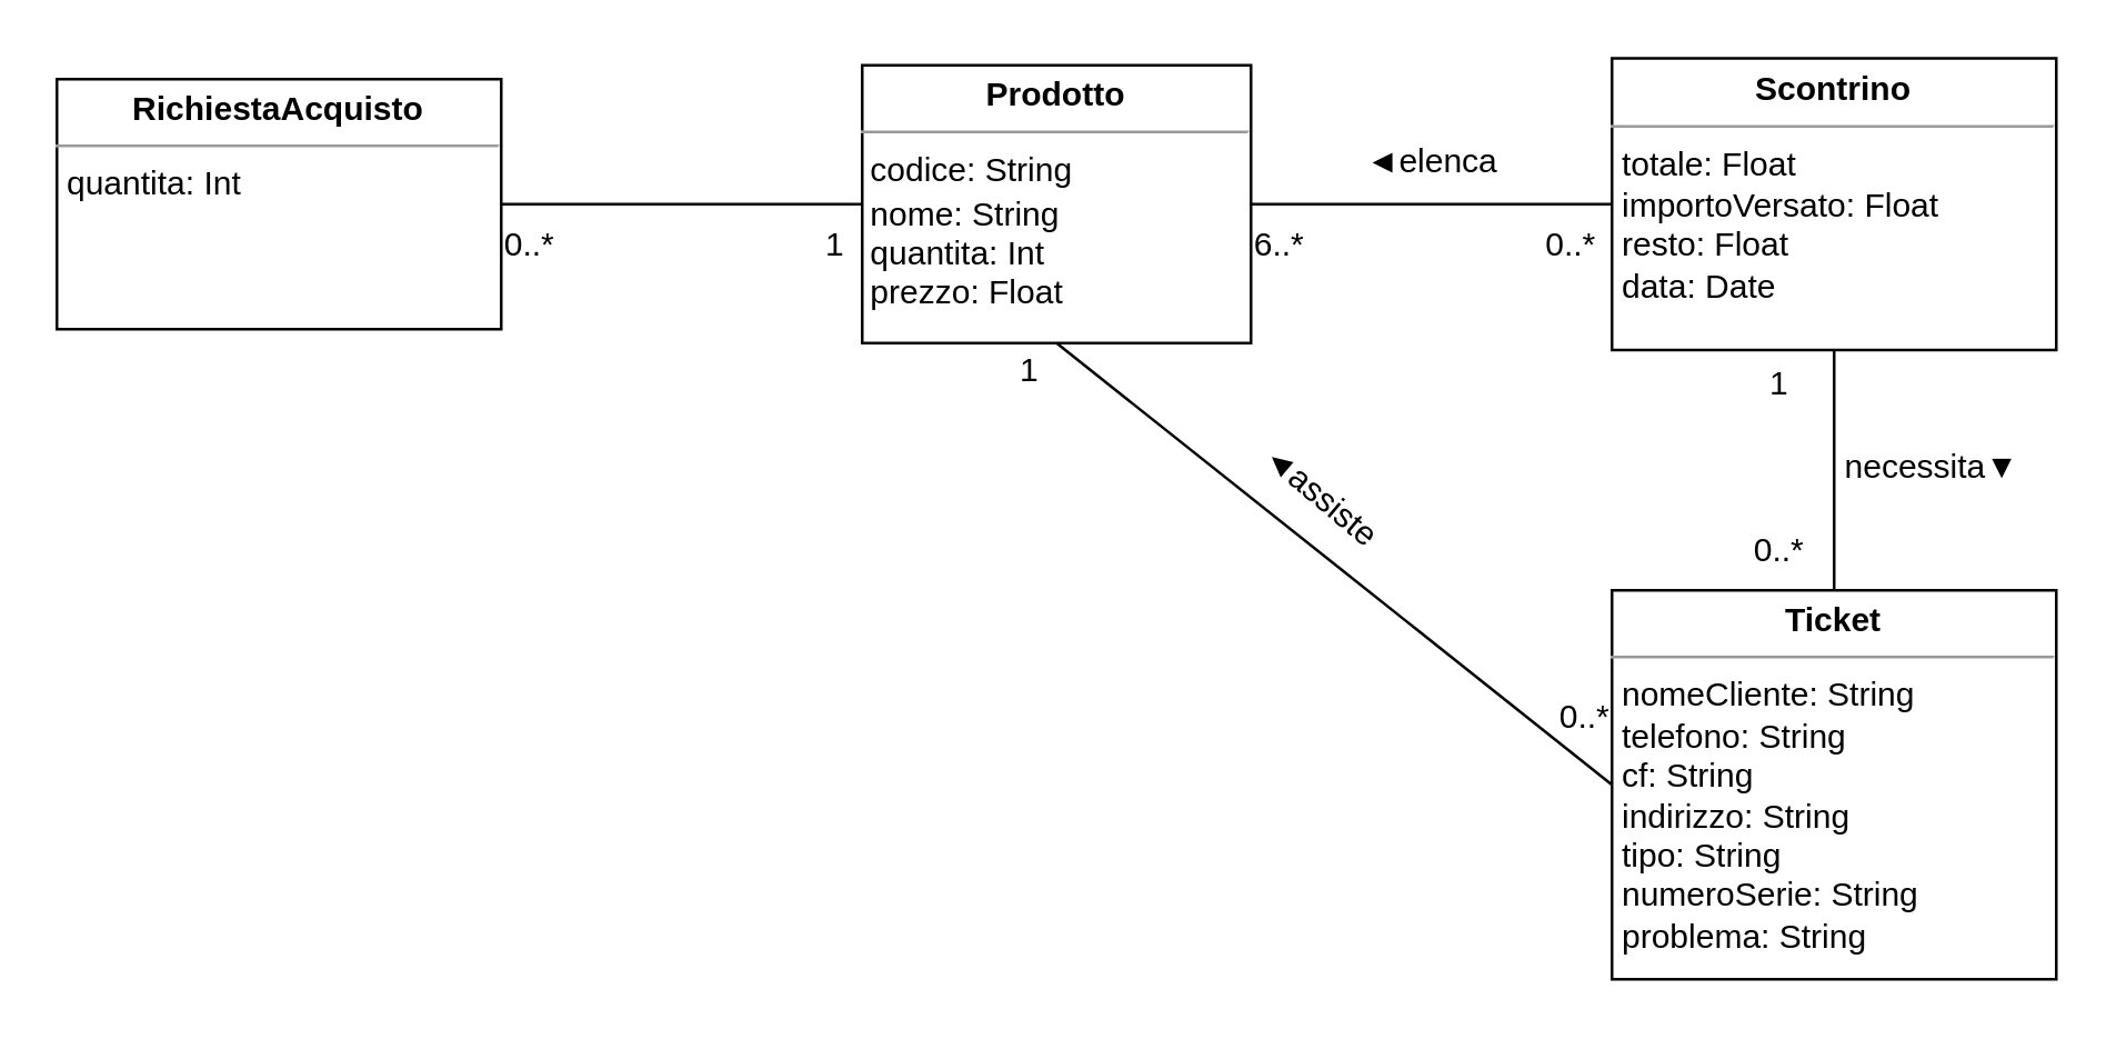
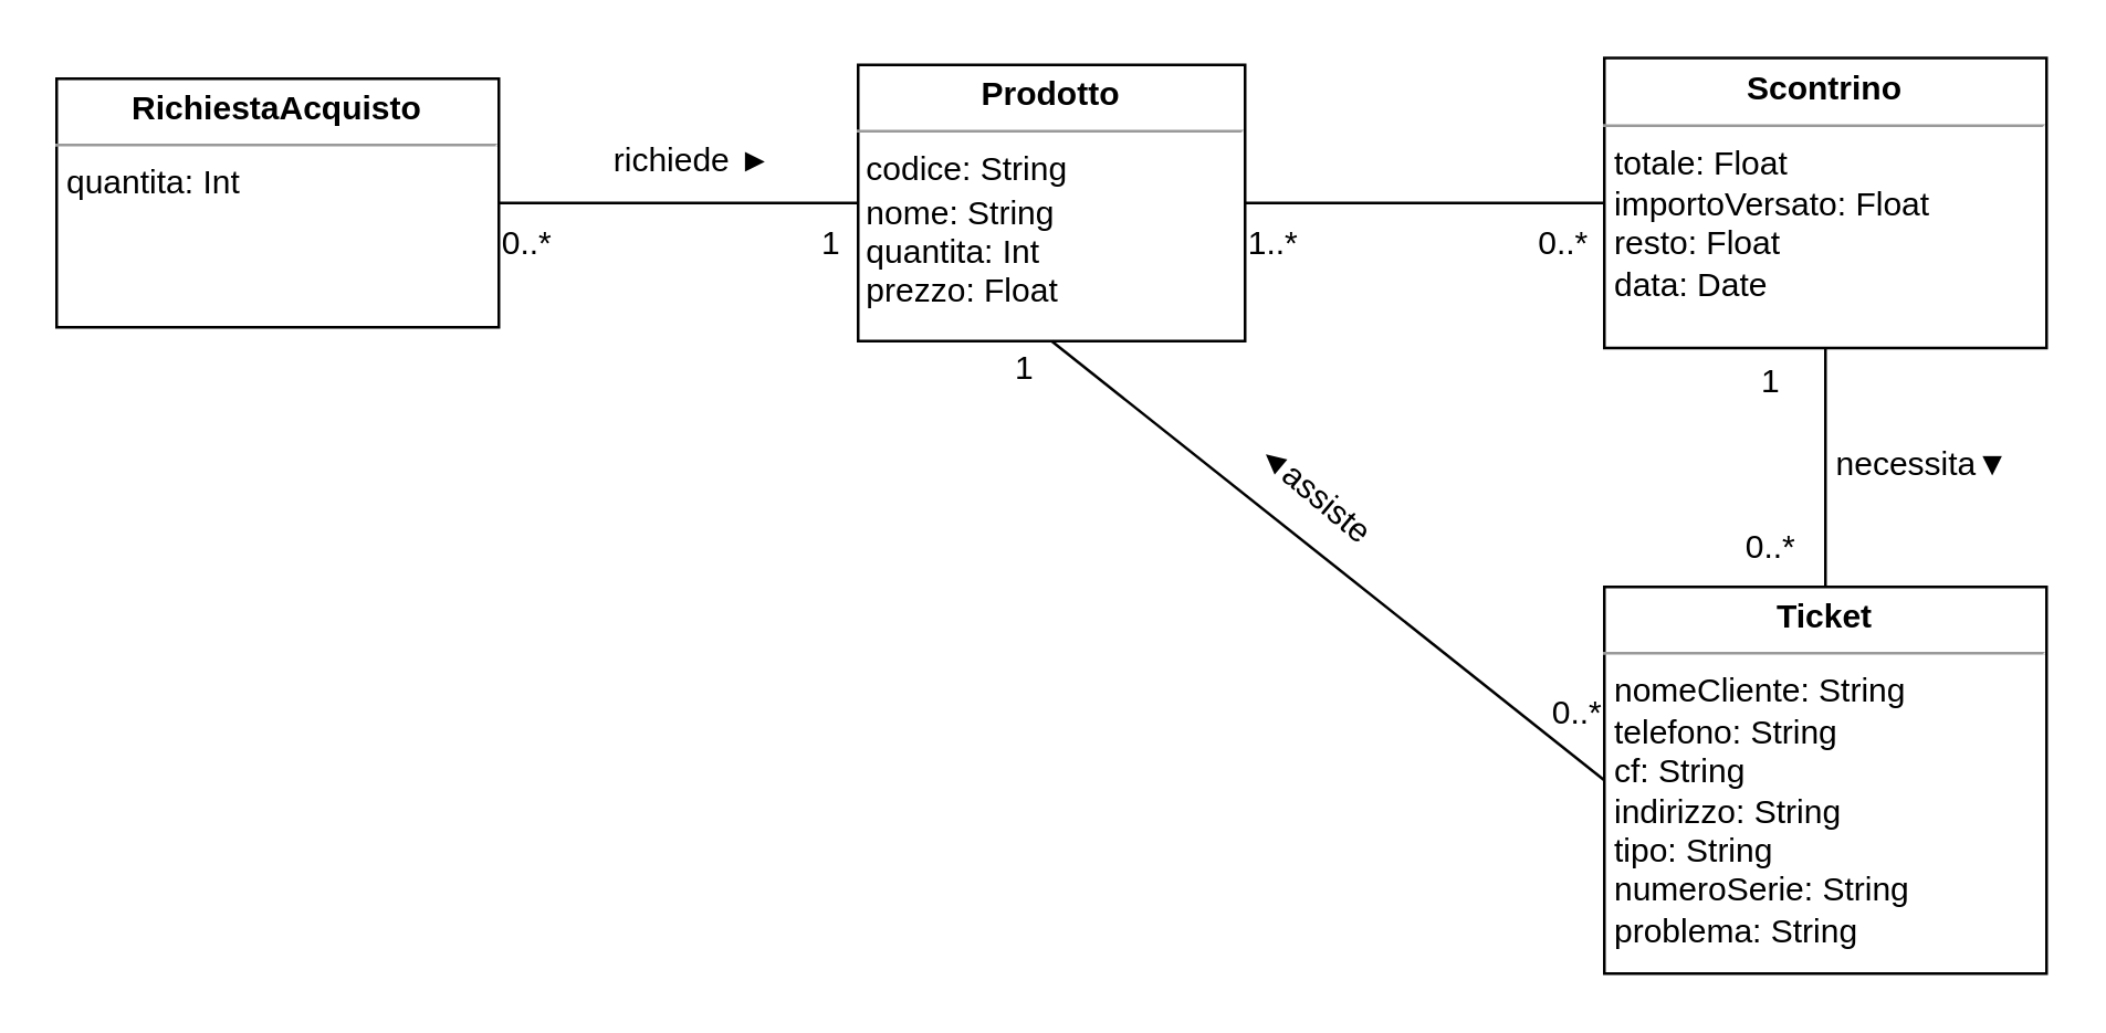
  <mxCell id="0" />
  <mxCell id="1" parent="0" />
  <mxCell id="2" value="&lt;p style=&quot;margin: 0px ; margin-top: 4px ; text-align: center&quot;&gt;&lt;b&gt;RichiestaAcquisto&lt;/b&gt;&lt;/p&gt;&lt;hr size=&quot;1&quot;&gt;&lt;p style=&quot;margin: 0px ; margin-left: 4px&quot;&gt;quantita: Int&lt;/p&gt;&lt;p style=&quot;margin: 0px ; margin-left: 4px&quot;&gt;&lt;br&gt;&lt;/p&gt;" style="verticalAlign=top;align=left;overflow=fill;fontSize=12;fontFamily=Helvetica;html=1;" vertex="1" parent="1"><mxGeometry x="20" y="28" width="160" height="90" as="geometry" /></mxCell>
  <mxCell id="3" value="&lt;p style=&quot;margin: 0px ; margin-top: 4px ; text-align: center&quot;&gt;&lt;b&gt;Prodotto&lt;/b&gt;&lt;/p&gt;&lt;hr size=&quot;1&quot;&gt;&lt;div style=&quot;height: 2px&quot;&gt;&amp;nbsp;codice: String&lt;/div&gt;&lt;div style=&quot;height: 2px&quot;&gt;&lt;br&gt;&lt;/div&gt;&lt;div style=&quot;height: 2px&quot;&gt;&lt;br&gt;&lt;/div&gt;&lt;div style=&quot;height: 2px&quot;&gt;&lt;br&gt;&lt;/div&gt;&lt;div style=&quot;height: 2px&quot;&gt;&lt;br&gt;&lt;/div&gt;&lt;div style=&quot;height: 2px&quot;&gt;&lt;br&gt;&lt;/div&gt;&lt;div style=&quot;height: 2px&quot;&gt;&lt;br&gt;&lt;/div&gt;&lt;div style=&quot;height: 2px&quot;&gt;&lt;br&gt;&lt;/div&gt;&lt;div style=&quot;height: 2px&quot;&gt;&amp;nbsp;nome: String&lt;/div&gt;&lt;div style=&quot;height: 2px&quot;&gt;&lt;br&gt;&lt;/div&gt;&lt;div style=&quot;height: 2px&quot;&gt;&lt;br&gt;&lt;/div&gt;&lt;div style=&quot;height: 2px&quot;&gt;&lt;br&gt;&lt;/div&gt;&lt;div style=&quot;height: 2px&quot;&gt;&lt;br&gt;&lt;/div&gt;&lt;div style=&quot;height: 2px&quot;&gt;&lt;br&gt;&lt;/div&gt;&lt;div style=&quot;height: 2px&quot;&gt;&lt;br&gt;&lt;/div&gt;&lt;div style=&quot;height: 2px&quot;&gt;&amp;nbsp;quantita: Int&lt;/div&gt;&lt;div style=&quot;height: 2px&quot;&gt;&lt;br&gt;&lt;/div&gt;&lt;div style=&quot;height: 2px&quot;&gt;&lt;br&gt;&lt;/div&gt;&lt;div style=&quot;height: 2px&quot;&gt;&lt;br&gt;&lt;/div&gt;&lt;div style=&quot;height: 2px&quot;&gt;&lt;br&gt;&lt;/div&gt;&lt;div style=&quot;height: 2px&quot;&gt;&lt;br&gt;&lt;/div&gt;&lt;div style=&quot;height: 2px&quot;&gt;&lt;br&gt;&lt;/div&gt;&lt;div style=&quot;height: 2px&quot;&gt;&lt;span&gt;&amp;nbsp;prezzo: Float&lt;/span&gt;&lt;br&gt;&lt;/div&gt;" style="verticalAlign=top;align=left;overflow=fill;fontSize=12;fontFamily=Helvetica;html=1;" vertex="1" parent="1"><mxGeometry x="310" y="23" width="140" height="100" as="geometry" /></mxCell>
  <mxCell id="4" value="&lt;p style=&quot;margin: 0px ; margin-top: 4px ; text-align: center&quot;&gt;&lt;b&gt;Scontrino&lt;/b&gt;&lt;/p&gt;&lt;hr size=&quot;1&quot;&gt;&lt;p style=&quot;margin: 0px ; margin-left: 4px&quot;&gt;totale: Float&lt;/p&gt;&lt;p style=&quot;margin: 0px ; margin-left: 4px&quot;&gt;importoVersato: Float&lt;/p&gt;&lt;p style=&quot;margin: 0px ; margin-left: 4px&quot;&gt;resto: Float&lt;/p&gt;&lt;p style=&quot;margin: 0px ; margin-left: 4px&quot;&gt;data: Date&lt;/p&gt;&lt;p style=&quot;margin: 0px ; margin-left: 4px&quot;&gt;&lt;br&gt;&lt;/p&gt;" style="verticalAlign=top;align=left;overflow=fill;fontSize=12;fontFamily=Helvetica;html=1;" vertex="1" parent="1"><mxGeometry x="580" y="20.5" width="160" height="105" as="geometry" /></mxCell>
  <mxCell id="5" value="&lt;p style=&quot;margin: 0px ; margin-top: 4px ; text-align: center&quot;&gt;&lt;b&gt;Ticket&lt;/b&gt;&lt;/p&gt;&lt;hr size=&quot;1&quot;&gt;&lt;p style=&quot;margin: 0px ; margin-left: 4px&quot;&gt;nomeCliente: String&lt;/p&gt;&lt;p style=&quot;margin: 0px ; margin-left: 4px&quot;&gt;telefono: String&lt;/p&gt;&lt;p style=&quot;margin: 0px ; margin-left: 4px&quot;&gt;cf: String&lt;/p&gt;&lt;p style=&quot;margin: 0px ; margin-left: 4px&quot;&gt;indirizzo: String&lt;/p&gt;&lt;p style=&quot;margin: 0px ; margin-left: 4px&quot;&gt;tipo: String&lt;/p&gt;&lt;p style=&quot;margin: 0px ; margin-left: 4px&quot;&gt;numeroSerie: String&lt;/p&gt;&lt;p style=&quot;margin: 0px ; margin-left: 4px&quot;&gt;problema: String&lt;/p&gt;&lt;p style=&quot;margin: 0px ; margin-left: 4px&quot;&gt;&lt;br&gt;&lt;/p&gt;&lt;p style=&quot;margin: 0px ; margin-left: 4px&quot;&gt;&lt;br&gt;&lt;/p&gt;" style="verticalAlign=top;align=left;overflow=fill;fontSize=12;fontFamily=Helvetica;html=1;" vertex="1" parent="1"><mxGeometry x="580" y="212" width="160" height="140" as="geometry" /></mxCell>
  <mxCell id="6" value="" style="endArrow=none;html=1;exitX=1;exitY=0.5;exitDx=0;exitDy=0;entryX=0;entryY=0.5;entryDx=0;entryDy=0;" edge="1" parent="1" source="2" target="3"><mxGeometry width="50" height="50" relative="1" as="geometry"><mxPoint x="440" y="148" as="sourcePoint" /><mxPoint x="490" y="98" as="targetPoint" /></mxGeometry></mxCell>
  <mxCell id="7" value="" style="endArrow=none;html=1;entryX=0;entryY=0.5;entryDx=0;entryDy=0;exitX=1;exitY=0.5;exitDx=0;exitDy=0;" edge="1" parent="1" source="3" target="4"><mxGeometry width="50" height="50" relative="1" as="geometry"><mxPoint x="440" y="148" as="sourcePoint" /><mxPoint x="490" y="98" as="targetPoint" /></mxGeometry></mxCell>
  <mxCell id="8" value="" style="endArrow=none;html=1;exitX=0.5;exitY=0;exitDx=0;exitDy=0;entryX=0.5;entryY=1;entryDx=0;entryDy=0;" edge="1" parent="1" source="5" target="4"><mxGeometry width="50" height="50" relative="1" as="geometry"><mxPoint x="440" y="148" as="sourcePoint" /><mxPoint x="490" y="98" as="targetPoint" /></mxGeometry></mxCell>
  <mxCell id="9" value="" style="endArrow=none;html=1;entryX=0;entryY=0.5;entryDx=0;entryDy=0;exitX=0.5;exitY=1;exitDx=0;exitDy=0;" edge="1" parent="1" source="3" target="5"><mxGeometry width="50" height="50" relative="1" as="geometry"><mxPoint x="440" y="148" as="sourcePoint" /><mxPoint x="490" y="98" as="targetPoint" /></mxGeometry></mxCell>
  <mxCell id="10" value="0..*" style="text;html=1;align=center;verticalAlign=middle;resizable=0;points=[];autosize=1;" vertex="1" parent="1"><mxGeometry x="175" y="78" width="30" height="20" as="geometry" /></mxCell>
  <mxCell id="11" value="1" style="text;html=1;align=center;verticalAlign=middle;resizable=0;points=[];autosize=1;" vertex="1" parent="1"><mxGeometry x="290" y="78" width="20" height="20" as="geometry" /></mxCell>
- <mxCell id="12" value="6..*" style="text;html=1;align=center;verticalAlign=middle;resizable=0;points=[];autosize=1;" vertex="1" parent="1"><mxGeometry x="445" y="78" width="30" height="20" as="geometry" /></mxCell>
+ <mxCell id="12" value="1..*" style="text;html=1;align=center;verticalAlign=middle;resizable=0;points=[];autosize=1;" vertex="1" parent="1"><mxGeometry x="445" y="78" width="30" height="20" as="geometry" /></mxCell>
  <mxCell id="13" value="0..*" style="text;html=1;align=center;verticalAlign=middle;resizable=0;points=[];autosize=1;" vertex="1" parent="1"><mxGeometry x="550" y="78" width="30" height="20" as="geometry" /></mxCell>
  <mxCell id="14" value="1" style="text;html=1;align=center;verticalAlign=middle;resizable=0;points=[];autosize=1;" vertex="1" parent="1"><mxGeometry x="630" y="128" width="20" height="20" as="geometry" /></mxCell>
  <mxCell id="15" value="0..*" style="text;html=1;align=center;verticalAlign=middle;resizable=0;points=[];autosize=1;" vertex="1" parent="1"><mxGeometry x="625" y="188" width="30" height="20" as="geometry" /></mxCell>
  <mxCell id="16" value="0..*" style="text;html=1;align=center;verticalAlign=middle;resizable=0;points=[];autosize=1;" vertex="1" parent="1"><mxGeometry x="555" y="248" width="30" height="20" as="geometry" /></mxCell>
  <mxCell id="17" value="1" style="text;html=1;align=center;verticalAlign=middle;resizable=0;points=[];autosize=1;" vertex="1" parent="1"><mxGeometry x="360" y="123" width="20" height="20" as="geometry" /></mxCell>
+ <mxCell id="18" value="richiede ►" style="text;html=1;align=center;verticalAlign=middle;resizable=0;points=[];autosize=1;" vertex="1" parent="1"><mxGeometry x="215" y="48" width="70" height="20" as="geometry" /></mxCell>
  <mxCell id="19" value="◄assiste" style="text;html=1;align=center;verticalAlign=middle;resizable=0;points=[];autosize=1;rotation=40;" vertex="1" parent="1"><mxGeometry x="440" y="168" width="70" height="20" as="geometry" /></mxCell>
  <mxCell id="20" value="necessita▼" style="text;html=1;align=center;verticalAlign=middle;resizable=0;points=[];autosize=1;rotation=0;" vertex="1" parent="1"><mxGeometry x="655" y="158" width="80" height="20" as="geometry" /></mxCell>
- <mxCell id="21" value="◄elenca" style="text;html=1;align=center;verticalAlign=middle;resizable=0;points=[];autosize=1;" vertex="1" parent="1"><mxGeometry x="485" y="48" width="60" height="20" as="geometry" /></mxCell>
